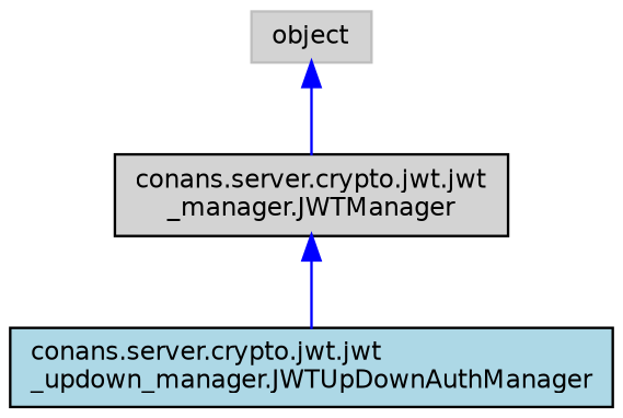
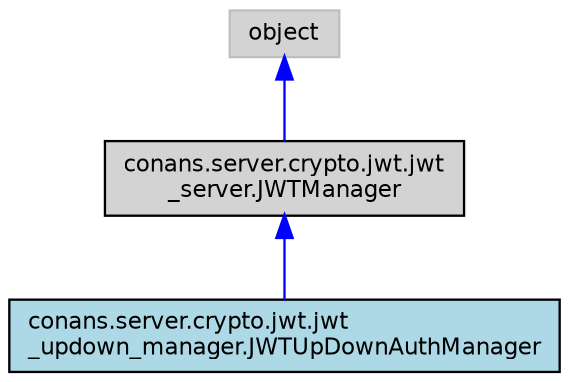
  digraph {
    node [color=black fillcolor=lightgrey fontname=Helvetica fontsize=10 shape=record style=filled]
    edge [color=blue dir=back fontname=Helvetica fontsize=10 labelfontname=Helvetica labelfontsize=10 style=solid]
    n1 [fillcolor=lightblue fontcolor=black height=0.2 label="conans.server.crypto.jwt.jwt\l_updown_manager.JWTUpDownAuthManager" width=0.4]
-   n2 [height=0.2 label="conans.server.crypto.jwt.jwt\l_manager.JWTManager" width=0.4]
+   n2 [height=0.2 label="conans.server.crypto.jwt.jwt\l_server.JWTManager" width=0.4]
    n3 [color=grey75 height=0.2 label=object width=0.4]
    n2 -> n1
    n3 -> n2
  }
